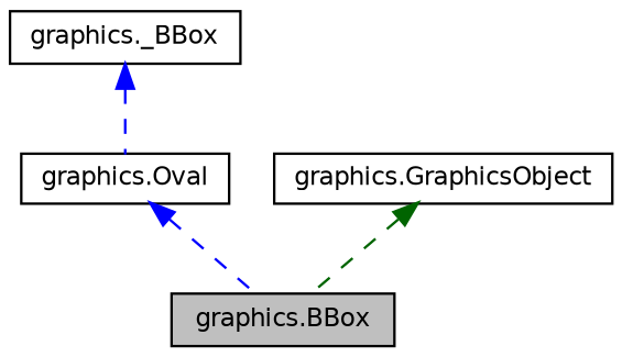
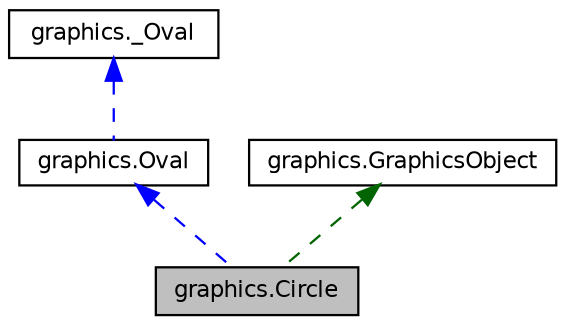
  digraph {
    node [color=black fillcolor=white fontname=Helvetica fontsize=10 shape=record style=filled]
    edge [color=blue dir=back fontname=Helvetica fontsize=10 labelfontname=Helvetica labelfontsize=10 style=dashed]
-   n1 [fillcolor=grey75 fontcolor=black height=0.2 label="graphics.BBox" width=0.4]
+   n1 [fillcolor=grey75 fontcolor=black height=0.2 label="graphics.Circle" width=0.4]
    n2 [height=0.2 label="graphics.Oval" width=0.4]
-   n3 [height=0.2 label="graphics._BBox" width=0.4]
+   n3 [height=0.2 label="graphics._Oval" width=0.4]
    n4 [height=0.2 label="graphics.GraphicsObject" width=0.4]
    n2 -> n1
    n3 -> n2
    n4 -> n1 [color=darkgreen]
  }
